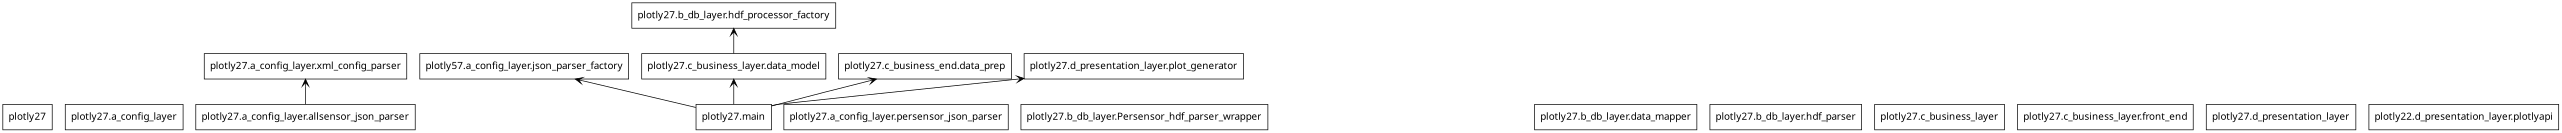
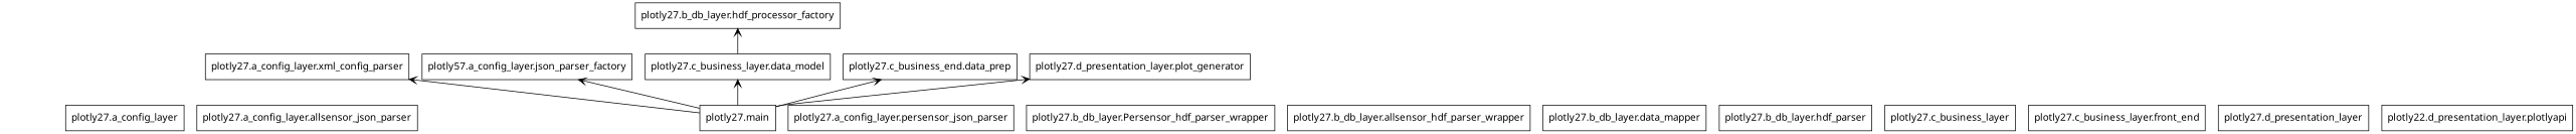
  digraph {
    fontname="Noto Sans"
    rankdir=BT
    node [color=black fontname="Noto Sans" shape=box style=solid]
    edge [arrowhead=open arrowtail=none fontname="Noto Sans"]
-   n1 [label=plotly27]
    n2 [label="plotly27.a_config_layer"]
    n3 [label="plotly27.a_config_layer.allsensor_json_parser"]
    n4 [label="plotly57.a_config_layer.json_parser_factory"]
    n5 [label="plotly27.a_config_layer.persensor_json_parser"]
    n6 [label="plotly27.a_config_layer.xml_config_parser"]
    n7 [label="plotly27.b_db_layer.Persensor_hdf_parser_wrapper"]
+   n8 [label="plotly27.b_db_layer.allsensor_hdf_parser_wrapper"]
    n9 [label="plotly27.b_db_layer.data_mapper"]
    n10 [label="plotly27.b_db_layer.hdf_parser"]
    n11 [label="plotly27.b_db_layer.hdf_processor_factory"]
    n12 [label="plotly27.c_business_layer"]
    n13 [label="plotly27.c_business_layer.data_model"]
    n14 [label="plotly27.c_business_end.data_prep"]
    n15 [label="plotly27.c_business_layer.front_end"]
    n16 [label="plotly27.d_presentation_layer"]
    n17 [label="plotly27.d_presentation_layer.plot_generator"]
    n18 [label="plotly22.d_presentation_layer.plotlyapi"]
    n19 [label="plotly27.main"]
    n13 -> n11
    n19 -> n4
-   n3 -> n6
+   n19 -> n6
    n19 -> n13
    n19 -> n14
    n19 -> n17
  }
